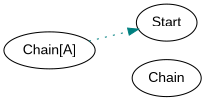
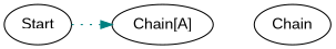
  digraph {
    fontname="Liberation Sans"
    rankdir=LR
    node [fontname="Liberation Sans"]
    edge [fontname="Liberation Sans"]
    n1 [label="Chain[A]"]
    Start
    n3 [label=Chain]
    n1 -> n3 [style=invis]
-   n1 -> Start [color=teal style=dotted]
+   Start -> n1 [color=teal style=dotted]
  }
